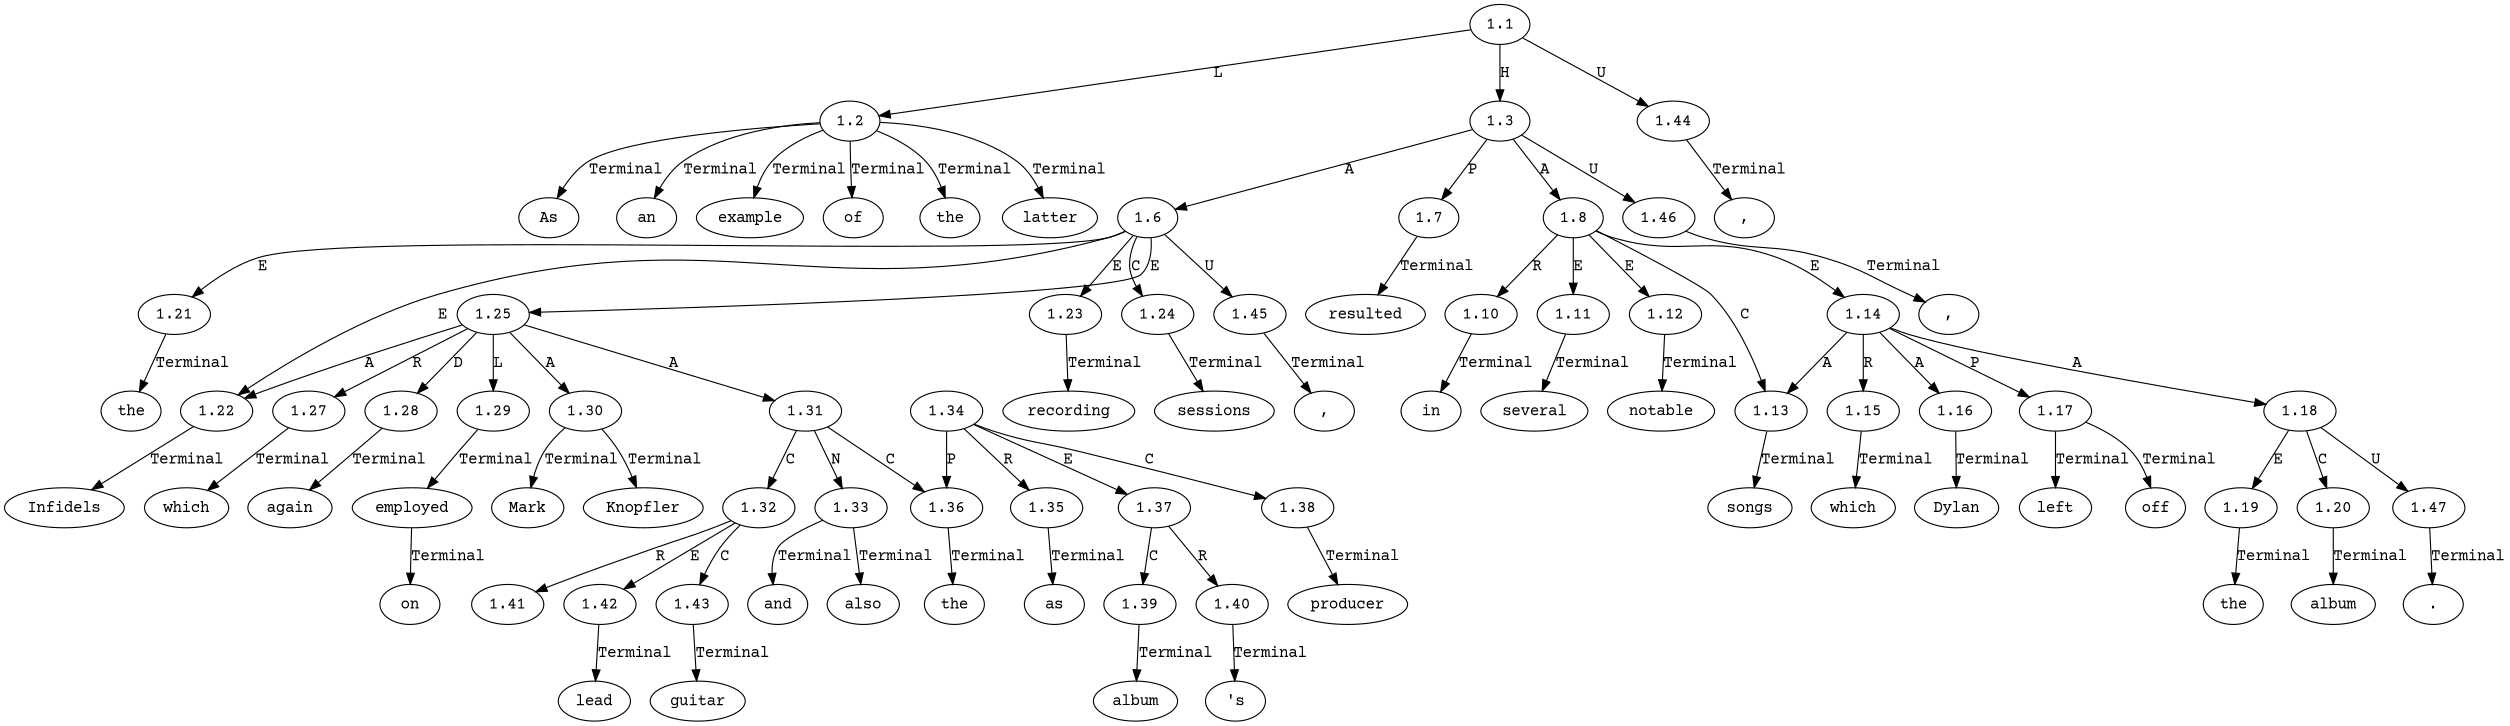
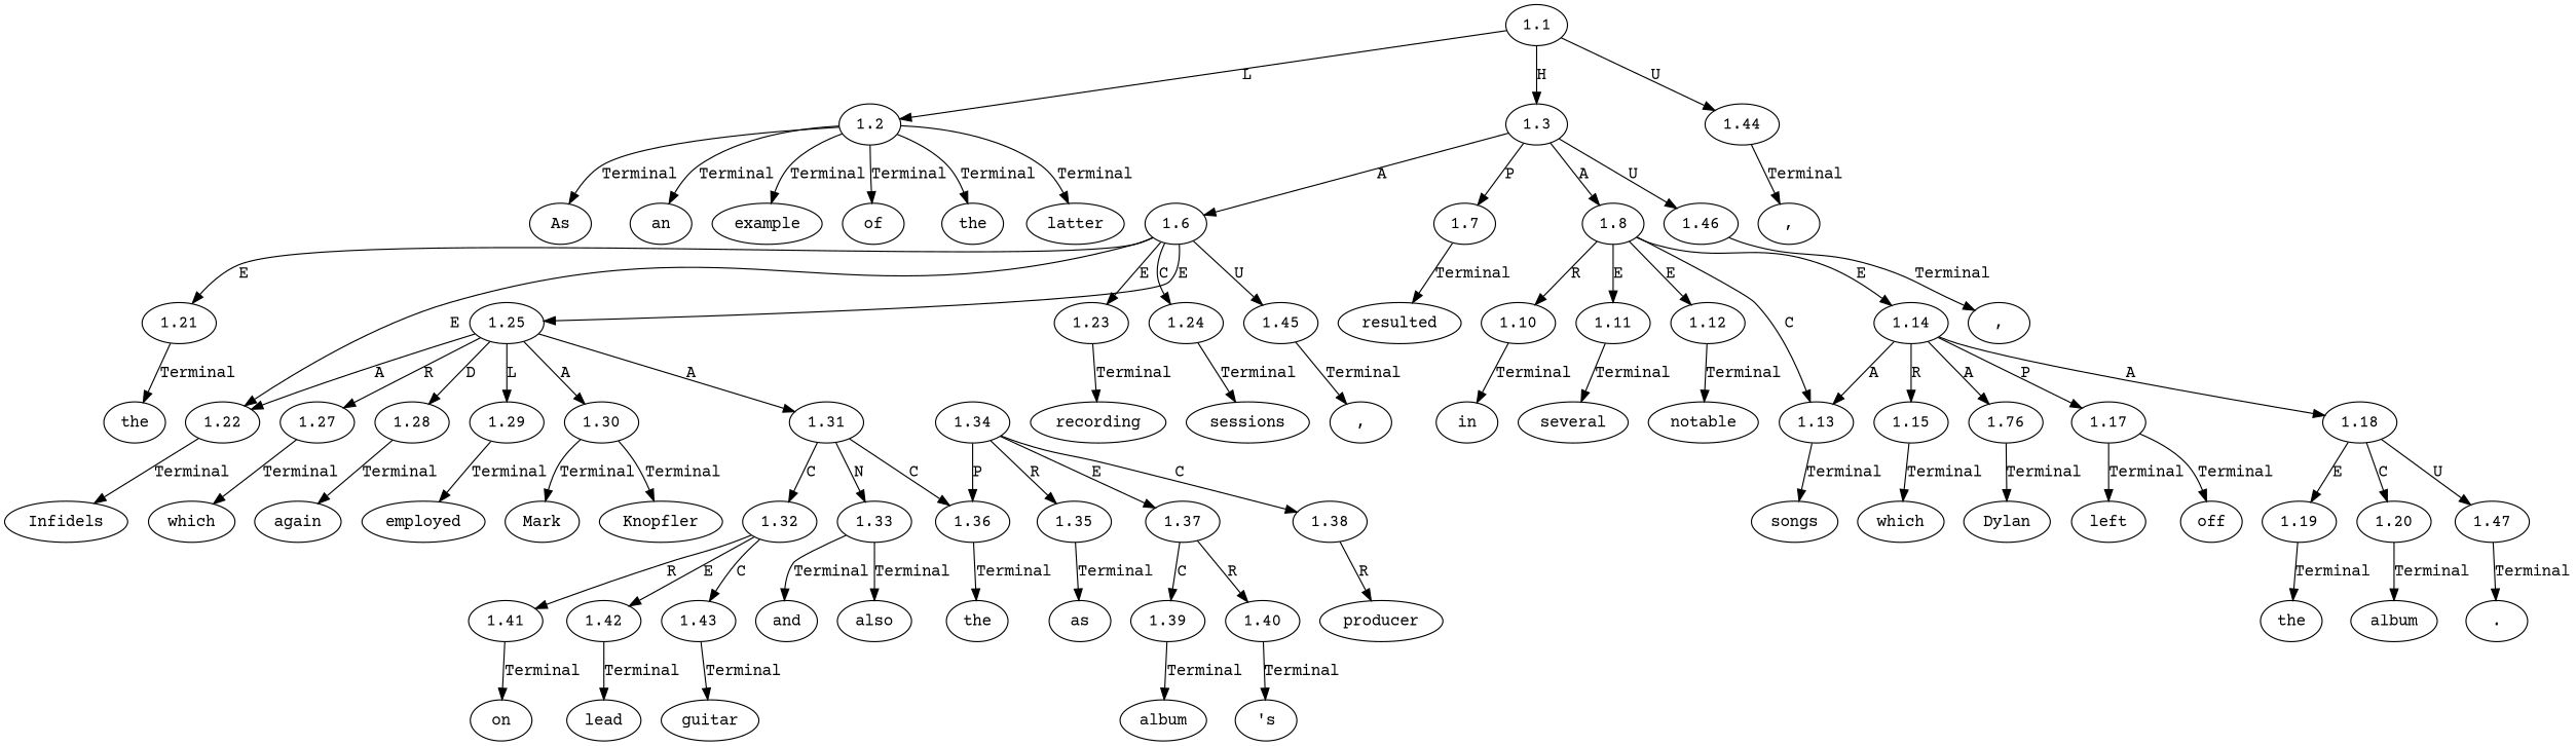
  digraph {
    fontname="Courier Prime"
    node [fontname="Courier Prime" ordering=out]
    edge [fontname="Courier Prime" ordering=out]
    n1 [label=As]
    n2 [label=recording]
    n3 [label=sessions]
    n4 [label=","]
    n5 [label=which]
    n6 [label=again]
    n7 [label=employed]
    n8 [label=Mark]
    n9 [label=Knopfler]
    n10 [label=on]
    n11 [label=lead]
    n12 [label=an]
    n13 [label=guitar]
    n14 [label=and]
    n15 [label=also]
    n16 [label=as]
    n17 [label=the]
    n18 [label=album]
    n19 [label="'s"]
    n20 [label=producer]
    n21 [label=","]
    n22 [label=resulted]
    n23 [label=example]
    n24 [label=in]
    n25 [label=several]
    n26 [label=notable]
    n27 [label=songs]
    n28 [label=which]
    n29 [label=Dylan]
    n30 [label=left]
    n31 [label=off]
    n32 [label=the]
    n33 [label=album]
    n34 [label=of]
    n35 [label="."]
    n36 [label=the]
    n37 [label=latter]
    n38 [label=","]
    n39 [label=the]
    n40 [label=Infidels]
    n41 [label=1.1]
    n42 [label=1.2]
    n43 [label=1.3]
    n44 [label=1.44]
    n45 [label=1.6]
    n46 [label=1.7]
    n47 [label=1.8]
    n48 [label=1.46]
    n49 [label=1.21]
    n50 [label=1.22]
    n51 [label=1.23]
    n52 [label=1.24]
    n53 [label=1.25]
    n54 [label=1.45]
    n55 [label=1.10]
    n56 [label=1.11]
    n57 [label=1.12]
    n58 [label=1.13]
    n59 [label=1.14]
    n60 [label=1.27]
    n61 [label=1.28]
    n62 [label=1.29]
    n63 [label=1.30]
    n64 [label=1.31]
    n65 [label=1.15]
-   n66 [label=1.16]
+   n66 [label=1.76]
    n67 [label=1.17]
    n68 [label=1.18]
    n69 [label=1.19]
    n70 [label=1.20]
    n71 [label=1.47]
    n72 [label=1.32]
    n73 [label=1.33]
    n74 [label=1.36]
    n75 [label=1.41]
    n76 [label=1.42]
    n77 [label=1.43]
    n78 [label=1.34]
    n79 [label=1.35]
    n80 [label=1.37]
    n81 [label=1.38]
    n82 [label=1.39]
    n83 [label=1.40]
    n41 -> n42 [label=L]
    n41 -> n43 [label=H]
    n41 -> n44 [label=U]
    n42 -> n1 [label=Terminal]
    n42 -> n12 [label=Terminal]
    n42 -> n23 [label=Terminal]
    n42 -> n34 [label=Terminal]
    n42 -> n36 [label=Terminal]
    n42 -> n37 [label=Terminal]
    n43 -> n45 [label=A]
    n43 -> n46 [label=P]
    n43 -> n47 [label=A]
    n43 -> n48 [label=U]
    n44 -> n38 [label=Terminal]
    n45 -> n49 [label=E]
    n45 -> n50 [label=E]
    n45 -> n51 [label=E]
    n45 -> n52 [label=C]
    n45 -> n53 [label=E]
    n45 -> n54 [label=U]
    n46 -> n22 [label=Terminal]
    n47 -> n55 [label=R]
    n47 -> n56 [label=E]
    n47 -> n57 [label=E]
    n47 -> n58 [label=C]
    n47 -> n59 [label=E]
    n48 -> n21 [label=Terminal]
    n49 -> n39 [label=Terminal]
    n50 -> n40 [label=Terminal]
    n51 -> n2 [label=Terminal]
    n52 -> n3 [label=Terminal]
    n53 -> n50 [label=A]
    n53 -> n60 [label=R]
    n53 -> n61 [label=D]
    n53 -> n62 [label=L]
    n53 -> n63 [label=A]
    n53 -> n64 [label=A]
    n54 -> n4 [label=Terminal]
    n55 -> n24 [label=Terminal]
    n56 -> n25 [label=Terminal]
    n57 -> n26 [label=Terminal]
    n58 -> n27 [label=Terminal]
    n59 -> n58 [label=A]
    n59 -> n65 [label=R]
    n59 -> n66 [label=A]
    n59 -> n67 [label=P]
    n59 -> n68 [label=A]
    n60 -> n5 [label=Terminal]
    n61 -> n6 [label=Terminal]
    n62 -> n7 [label=Terminal]
    n63 -> n8 [label=Terminal]
    n63 -> n9 [label=Terminal]
    n64 -> n72 [label=C]
    n64 -> n73 [label=N]
    n64 -> n74 [label=C]
    n65 -> n28 [label=Terminal]
    n66 -> n29 [label=Terminal]
    n67 -> n30 [label=Terminal]
    n67 -> n31 [label=Terminal]
    n68 -> n69 [label=E]
    n68 -> n70 [label=C]
    n68 -> n71 [label=U]
    n69 -> n32 [label=Terminal]
    n70 -> n33 [label=Terminal]
    n71 -> n35 [label=Terminal]
    n72 -> n75 [label=R]
    n72 -> n76 [label=E]
    n72 -> n77 [label=C]
    n73 -> n14 [label=Terminal]
    n73 -> n15 [label=Terminal]
    n74 -> n17 [label=Terminal]
-   n7 -> n10 [label=Terminal]
+   n75 -> n10 [label=Terminal]
    n76 -> n11 [label=Terminal]
    n77 -> n13 [label=Terminal]
    n78 -> n74 [label=P]
    n78 -> n79 [label=R]
    n78 -> n80 [label=E]
    n78 -> n81 [label=C]
    n79 -> n16 [label=Terminal]
    n80 -> n82 [label=C]
    n80 -> n83 [label=R]
-   n81 -> n20 [label=Terminal]
+   n81 -> n20 [label=R]
    n82 -> n18 [label=Terminal]
    n83 -> n19 [label=Terminal]
  }
